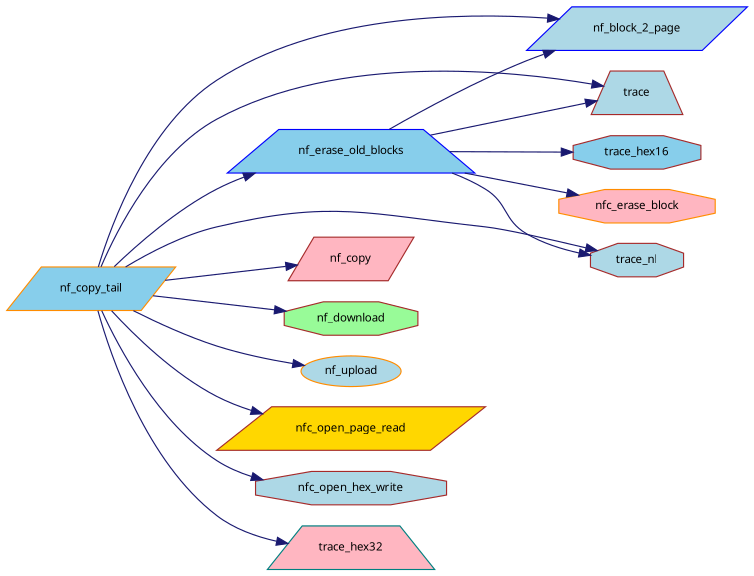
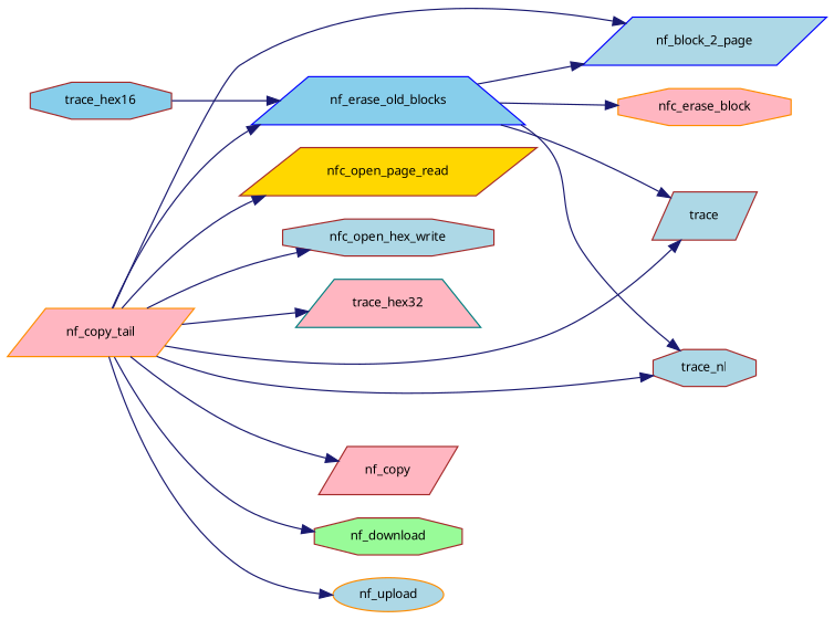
  digraph {
    rankdir=LR
    node [color=brown fillcolor=lightblue fontname="FreeSans.ttf" fontsize=10 shape=parallelogram style=filled]
    edge [color=midnightblue fontname="FreeSans.ttf" fontsize=10 labelfontname="FreeSans.ttf" labelfontsize=10 style=solid]
-   n1 [color=darkorange fillcolor=skyblue fontcolor=black height=0.2 label=nf_copy_tail width=0.4]
+   n1 [color=darkorange fillcolor=lightpink fontcolor=black height=0.2 label=nf_copy_tail width=0.4]
    n2 [color=blue height=0.2 label=nf_block_2_page width=0.4]
    n3 [fillcolor=lightpink height=0.2 label=nf_copy width=0.4]
    n4 [fillcolor=palegreen height=0.2 label=nf_download shape=octagon width=0.4]
    n5 [color=blue fillcolor=skyblue height=0.2 label=nf_erase_old_blocks shape=trapezium width=0.4]
-   n6 [height=0.2 label=trace shape=trapezium width=0.4]
+   n6 [height=0.2 label=trace width=0.4]
    n7 [height=0.2 label=trace_nl shape=octagon width=0.4]
    n8 [color=darkorange height=0.2 label=nf_upload shape=ellipse width=0.4]
    n9 [fillcolor=gold height=0.2 label=nfc_open_page_read width=0.4]
    n10 [height=0.2 label=nfc_open_hex_write shape=octagon width=0.4]
    n11 [color=teal fillcolor=lightpink height=0.2 label=trace_hex32 shape=trapezium width=0.4]
    n12 [color=darkorange fillcolor=lightpink height=0.2 label=nfc_erase_block shape=octagon width=0.4]
    n13 [fillcolor=skyblue height=0.2 label=trace_hex16 shape=octagon width=0.4]
    n1 -> n2
    n1 -> n3
    n1 -> n4
    n1 -> n5
    n1 -> n6
    n1 -> n7
    n1 -> n8
    n1 -> n9
    n1 -> n10
    n1 -> n11
    n5 -> n2
    n5 -> n6
    n5 -> n7
    n5 -> n12
-   n5 -> n13
+   n13 -> n5
  }
